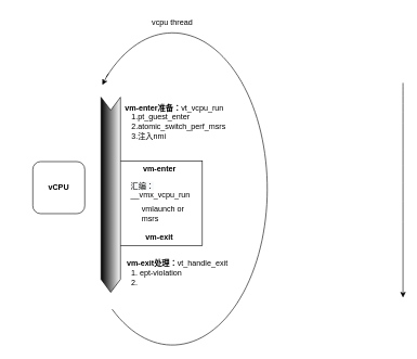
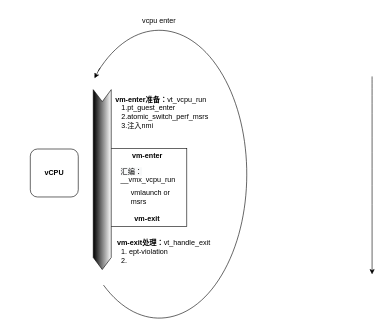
  <mxCell id="0" />
  <mxCell id="1" parent="0" />
  <mxCell id="2" value="" style="rounded=0;whiteSpace=wrap;html=1;" parent="1" vertex="1"><mxGeometry x="181" y="247" width="130" height="130" as="geometry" /></mxCell>
  <mxCell id="3" value="" style="rounded=1;whiteSpace=wrap;html=1;" parent="1" vertex="1"><mxGeometry x="50" y="248" width="80" height="80" as="geometry" /></mxCell>
  <mxCell id="4" value="&lt;b&gt;vCPU&lt;/b&gt;" style="text;html=1;strokeColor=none;fillColor=none;align=center;verticalAlign=middle;whiteSpace=wrap;rounded=0;" parent="1" vertex="1"><mxGeometry x="60" y="273" width="60" height="30" as="geometry" /></mxCell>
  <mxCell id="5" value="" style="verticalLabelPosition=bottom;verticalAlign=top;html=1;shape=mxgraph.basic.arc;startAngle=0.377;endAngle=0.11;rotation=0;direction=west;strokeColor=default;" parent="1" vertex="1"><mxGeometry x="119.13" y="50" width="291.87" height="480" as="geometry" /></mxCell>
  <mxCell id="6" value="" style="endArrow=classic;html=1;curved=1;" parent="1" edge="1"><mxGeometry width="50" height="50" relative="1" as="geometry"><mxPoint x="620" y="127" as="sourcePoint" /><mxPoint x="620" y="457" as="targetPoint" /></mxGeometry></mxCell>
  <mxCell id="7" value="&lt;b&gt;vm-enter准备：&lt;/b&gt;&lt;span style=&quot;text-align: center;&quot;&gt;vt_vcpu_run&lt;/span&gt;&lt;br&gt;&amp;nbsp; &amp;nbsp;1.pt_guest_enter&lt;br&gt;&amp;nbsp; &amp;nbsp;2.atomic_switch_perf_msrs&lt;br&gt;&amp;nbsp; &amp;nbsp;3.注入nmi" style="text;html=1;strokeColor=none;fillColor=none;align=left;verticalAlign=middle;whiteSpace=wrap;rounded=0;" parent="1" vertex="1"><mxGeometry x="190" y="157" width="190" height="60" as="geometry" /></mxCell>
  <mxCell id="8" value="" style="shape=step;perimeter=stepPerimeter;whiteSpace=wrap;html=1;fixedSize=1;strokeColor=default;gradientColor=default;rotation=90;" parent="1" vertex="1"><mxGeometry x="20" y="284" width="300" height="30" as="geometry" /></mxCell>
  <mxCell id="9" value="vmlaunch or&lt;br&gt;msrs&lt;b&gt;&lt;br&gt;&lt;/b&gt;" style="text;html=1;strokeColor=none;fillColor=none;align=left;verticalAlign=middle;whiteSpace=wrap;rounded=0;" parent="1" vertex="1"><mxGeometry x="216" y="314" width="75" height="30" as="geometry" /></mxCell>
  <mxCell id="10" value="&lt;b&gt;vm-exit处理：&lt;/b&gt;&lt;span style=&quot;text-align: center;&quot;&gt;vt_handle_exit&lt;/span&gt;&lt;br&gt;&amp;nbsp; 1. ept-violation&lt;br&gt;&amp;nbsp; 2." style="text;html=1;strokeColor=none;fillColor=none;align=left;verticalAlign=middle;whiteSpace=wrap;rounded=0;" parent="1" vertex="1"><mxGeometry x="192.5" y="380" width="167.5" height="77" as="geometry" /></mxCell>
  <mxCell id="11" value="&lt;span style=&quot;color: rgb(0, 0, 0); font-family: Helvetica; font-size: 12px; font-style: normal; font-variant-ligatures: normal; font-variant-caps: normal; font-weight: 400; letter-spacing: normal; orphans: 2; text-align: left; text-indent: 0px; text-transform: none; widows: 2; word-spacing: 0px; -webkit-text-stroke-width: 0px; background-color: rgb(248, 249, 250); text-decoration-thickness: initial; text-decoration-style: initial; text-decoration-color: initial; float: none; display: inline !important;&quot;&gt;汇编：&lt;br&gt;&lt;/span&gt;__vmx_vcpu_run" style="text;whiteSpace=wrap;html=1;" parent="1" vertex="1"><mxGeometry x="199" y="272" width="140" height="30" as="geometry" /></mxCell>
  <mxCell id="12" value="&lt;b&gt;vm-enter&lt;/b&gt;" style="text;html=1;strokeColor=none;fillColor=none;align=left;verticalAlign=middle;whiteSpace=wrap;rounded=0;" parent="1" vertex="1"><mxGeometry x="218" y="244" width="60" height="30" as="geometry" /></mxCell>
  <mxCell id="13" value="&lt;b&gt;vm-exit&lt;/b&gt;" style="text;html=1;strokeColor=none;fillColor=none;align=left;verticalAlign=middle;whiteSpace=wrap;rounded=0;" parent="1" vertex="1"><mxGeometry x="222" y="350" width="60" height="30" as="geometry" /></mxCell>
  <mxCell id="14" value="" style="endArrow=classic;html=1;curved=1;exitX=0.839;exitY=0.867;exitDx=0;exitDy=0;exitPerimeter=0;" parent="1" edge="1"><mxGeometry width="50" height="50" relative="1" as="geometry"><mxPoint x="166.121" y="112.84" as="sourcePoint" /><mxPoint x="157" y="130" as="targetPoint" /><Array as="points" /></mxGeometry></mxCell>
- <mxCell id="15" value="vcpu thread" style="text;html=1;strokeColor=none;fillColor=none;align=center;verticalAlign=middle;whiteSpace=wrap;rounded=0;" parent="1" vertex="1"><mxGeometry x="230" y="20" width="70" height="30" as="geometry" /></mxCell>
+ <mxCell id="15" value="vcpu enter" style="text;html=1;strokeColor=none;fillColor=none;align=center;verticalAlign=middle;whiteSpace=wrap;rounded=0;" parent="1" vertex="1"><mxGeometry x="230" y="20" width="70" height="30" as="geometry" /></mxCell>
